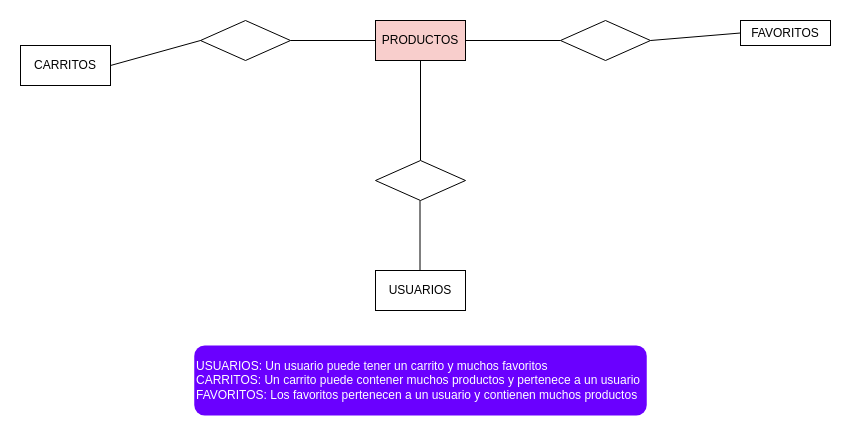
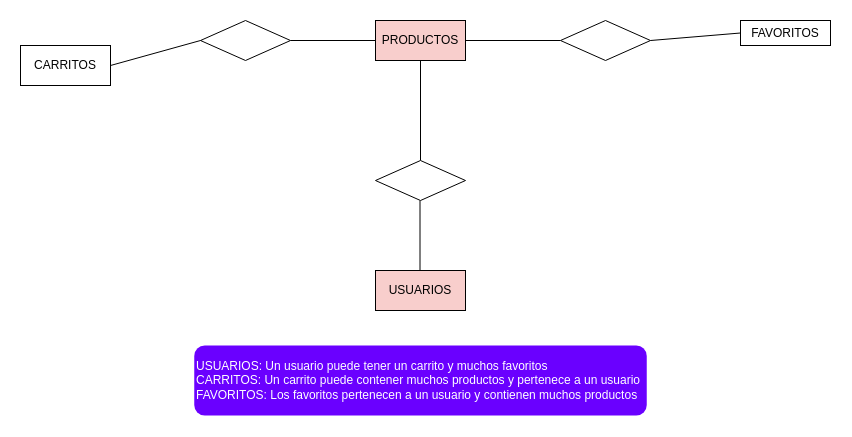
  <mxCell id="0" />
  <mxCell id="1" parent="0" />
  <mxCell id="2" value="PRODUCTOS" style="rounded=0;whiteSpace=wrap;html=1;fillColor=#f8cecc;" parent="1" vertex="1"><mxGeometry x="375" y="20" width="90" height="40" as="geometry" /></mxCell>
  <mxCell id="3" value="FAVORITOS" style="rounded=0;whiteSpace=wrap;html=1;" parent="1" vertex="1"><mxGeometry x="740" y="20" width="90" height="25" as="geometry" /></mxCell>
- <mxCell id="4" value="USUARIOS" style="rounded=0;whiteSpace=wrap;html=1;" parent="1" vertex="1"><mxGeometry x="375" y="270" width="90" height="40" as="geometry" /></mxCell>
+ <mxCell id="4" value="USUARIOS" style="rounded=0;whiteSpace=wrap;html=1;fillColor=#f8cecc;" parent="1" vertex="1"><mxGeometry x="375" y="270" width="90" height="40" as="geometry" /></mxCell>
  <mxCell id="5" value="" style="endArrow=none;html=1;rounded=0;entryX=0.5;entryY=1;entryDx=0;entryDy=0;exitX=0.5;exitY=0;exitDx=0;exitDy=0;" parent="1" source="14" target="2" edge="1"><mxGeometry relative="1" as="geometry"><mxPoint x="390" y="150" as="sourcePoint" /><mxPoint x="650" y="210" as="targetPoint" /></mxGeometry></mxCell>
  <mxCell id="6" value="" style="endArrow=none;html=1;rounded=0;exitX=0.5;exitY=1;exitDx=0;exitDy=0;entryX=0.5;entryY=0;entryDx=0;entryDy=0;" parent="1" edge="1"><mxGeometry relative="1" as="geometry"><mxPoint x="419.5" y="200" as="sourcePoint" /><mxPoint x="419.5" y="270" as="targetPoint" /></mxGeometry></mxCell>
  <mxCell id="7" value="" style="endArrow=none;html=1;rounded=0;exitX=0;exitY=0.5;exitDx=0;exitDy=0;entryX=1;entryY=0.5;entryDx=0;entryDy=0;" parent="1" source="3" target="13" edge="1"><mxGeometry relative="1" as="geometry"><mxPoint x="820" y="70" as="sourcePoint" /><mxPoint x="680" y="40" as="targetPoint" /></mxGeometry></mxCell>
  <mxCell id="8" value="" style="endArrow=none;html=1;rounded=0;entryX=0;entryY=0.5;entryDx=0;entryDy=0;" parent="1" source="12" target="2" edge="1"><mxGeometry relative="1" as="geometry"><mxPoint x="230" y="40" as="sourcePoint" /><mxPoint x="320" y="40" as="targetPoint" /></mxGeometry></mxCell>
  <mxCell id="9" value="" style="endArrow=none;html=1;rounded=0;entryX=0;entryY=0.5;entryDx=0;entryDy=0;exitX=1;exitY=0.5;exitDx=0;exitDy=0;" parent="1" source="2" edge="1"><mxGeometry relative="1" as="geometry"><mxPoint x="490" y="210" as="sourcePoint" /><mxPoint x="560" y="40" as="targetPoint" /></mxGeometry></mxCell>
  <mxCell id="10" value="CARRITOS" style="rounded=0;whiteSpace=wrap;html=1;" parent="1" vertex="1"><mxGeometry x="20" y="45" width="90" height="40" as="geometry" /></mxCell>
  <mxCell id="11" value="" style="endArrow=none;html=1;rounded=0;entryX=0;entryY=0.5;entryDx=0;entryDy=0;" parent="1" target="12" edge="1"><mxGeometry relative="1" as="geometry"><mxPoint x="230" y="40" as="sourcePoint" /><mxPoint x="330" y="40" as="targetPoint" /></mxGeometry></mxCell>
  <mxCell id="12" value="" style="shape=rhombus;perimeter=rhombusPerimeter;whiteSpace=wrap;html=1;align=center;" parent="1" vertex="1"><mxGeometry x="200" y="20" width="90" height="40" as="geometry" /></mxCell>
  <mxCell id="13" value="" style="shape=rhombus;perimeter=rhombusPerimeter;whiteSpace=wrap;html=1;align=center;" parent="1" vertex="1"><mxGeometry x="560" y="20" width="90" height="40" as="geometry" /></mxCell>
  <mxCell id="14" value="" style="shape=rhombus;perimeter=rhombusPerimeter;whiteSpace=wrap;html=1;align=center;" parent="1" vertex="1"><mxGeometry x="375" y="160" width="90" height="40" as="geometry" /></mxCell>
  <mxCell id="15" value="" style="endArrow=none;html=1;rounded=0;entryX=0;entryY=0.5;entryDx=0;entryDy=0;exitX=1;exitY=0.5;exitDx=0;exitDy=0;" parent="1" source="10" target="12" edge="1"><mxGeometry relative="1" as="geometry"><mxPoint x="350" y="200" as="sourcePoint" /><mxPoint x="510" y="200" as="targetPoint" /></mxGeometry></mxCell>
  <mxCell id="16" value="USUARIOS: Un usuario puede tener un carrito y muchos favoritos&lt;br&gt;CARRITOS: Un carrito puede contener muchos productos y pertenece a un usuario&lt;br&gt;FAVORITOS: Los favoritos pertenecen a un usuario y contienen muchos productos" style="text;strokeColor=none;fillColor=#6a00ff;align=left;verticalAlign=middle;rounded=1;fontColor=#ffffff;whiteSpace=wrap;labelBackgroundColor=none;labelBorderColor=none;html=1;fontStyle=0;shadow=0;glass=0;" parent="1" vertex="1"><mxGeometry x="193.75" y="345" width="452.5" height="70" as="geometry" /></mxCell>
